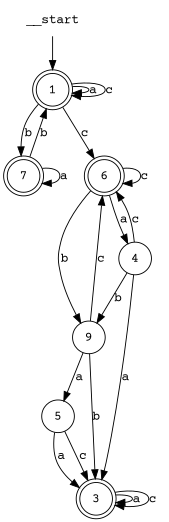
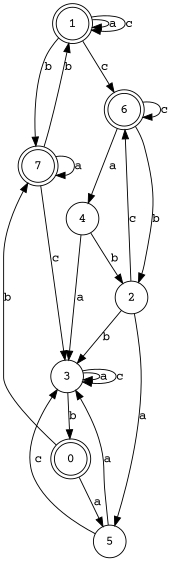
  digraph {
    fontname="Courier Prime"
    node [fontname="Courier Prime" shape=doublecircle]
    edge [fontname="Courier Prime"]
-   __start [shape=none]
    n2 [label=1]
    n3 [label=7]
    n4 [label=6]
-   n5 [label=3]
+   n5 [label=3 shape=circle]
+   n6 [label=0]
    n7 [label=5 shape=circle]
-   n8 [label=9 shape=circle]
+   n8 [label=2 shape=circle]
    n9 [label=4 shape=circle]
-   __start -> n2
    n2 -> n2 [label=a]
    n2 -> n2 [label=c]
    n2 -> n3 [label=b]
    n2 -> n4 [label=c]
    n3 -> n2 [label=b]
    n3 -> n3 [label=a]
+   n3 -> n5 [label=c]
    n4 -> n4 [label=c]
    n4 -> n8 [label=b]
    n4 -> n9 [label=a]
    n5 -> n5 [label=a]
    n5 -> n5 [label=c]
+   n5 -> n6 [label=b]
+   n6 -> n3 [label=b]
+   n6 -> n7 [label=a]
    n7 -> n5 [label=a]
    n7 -> n5 [label=c]
    n8 -> n4 [label=c]
    n8 -> n5 [label=b]
    n8 -> n7 [label=a]
-   n9 -> n4 [label=c]
    n9 -> n5 [label=a]
    n9 -> n8 [label=b]
  }
